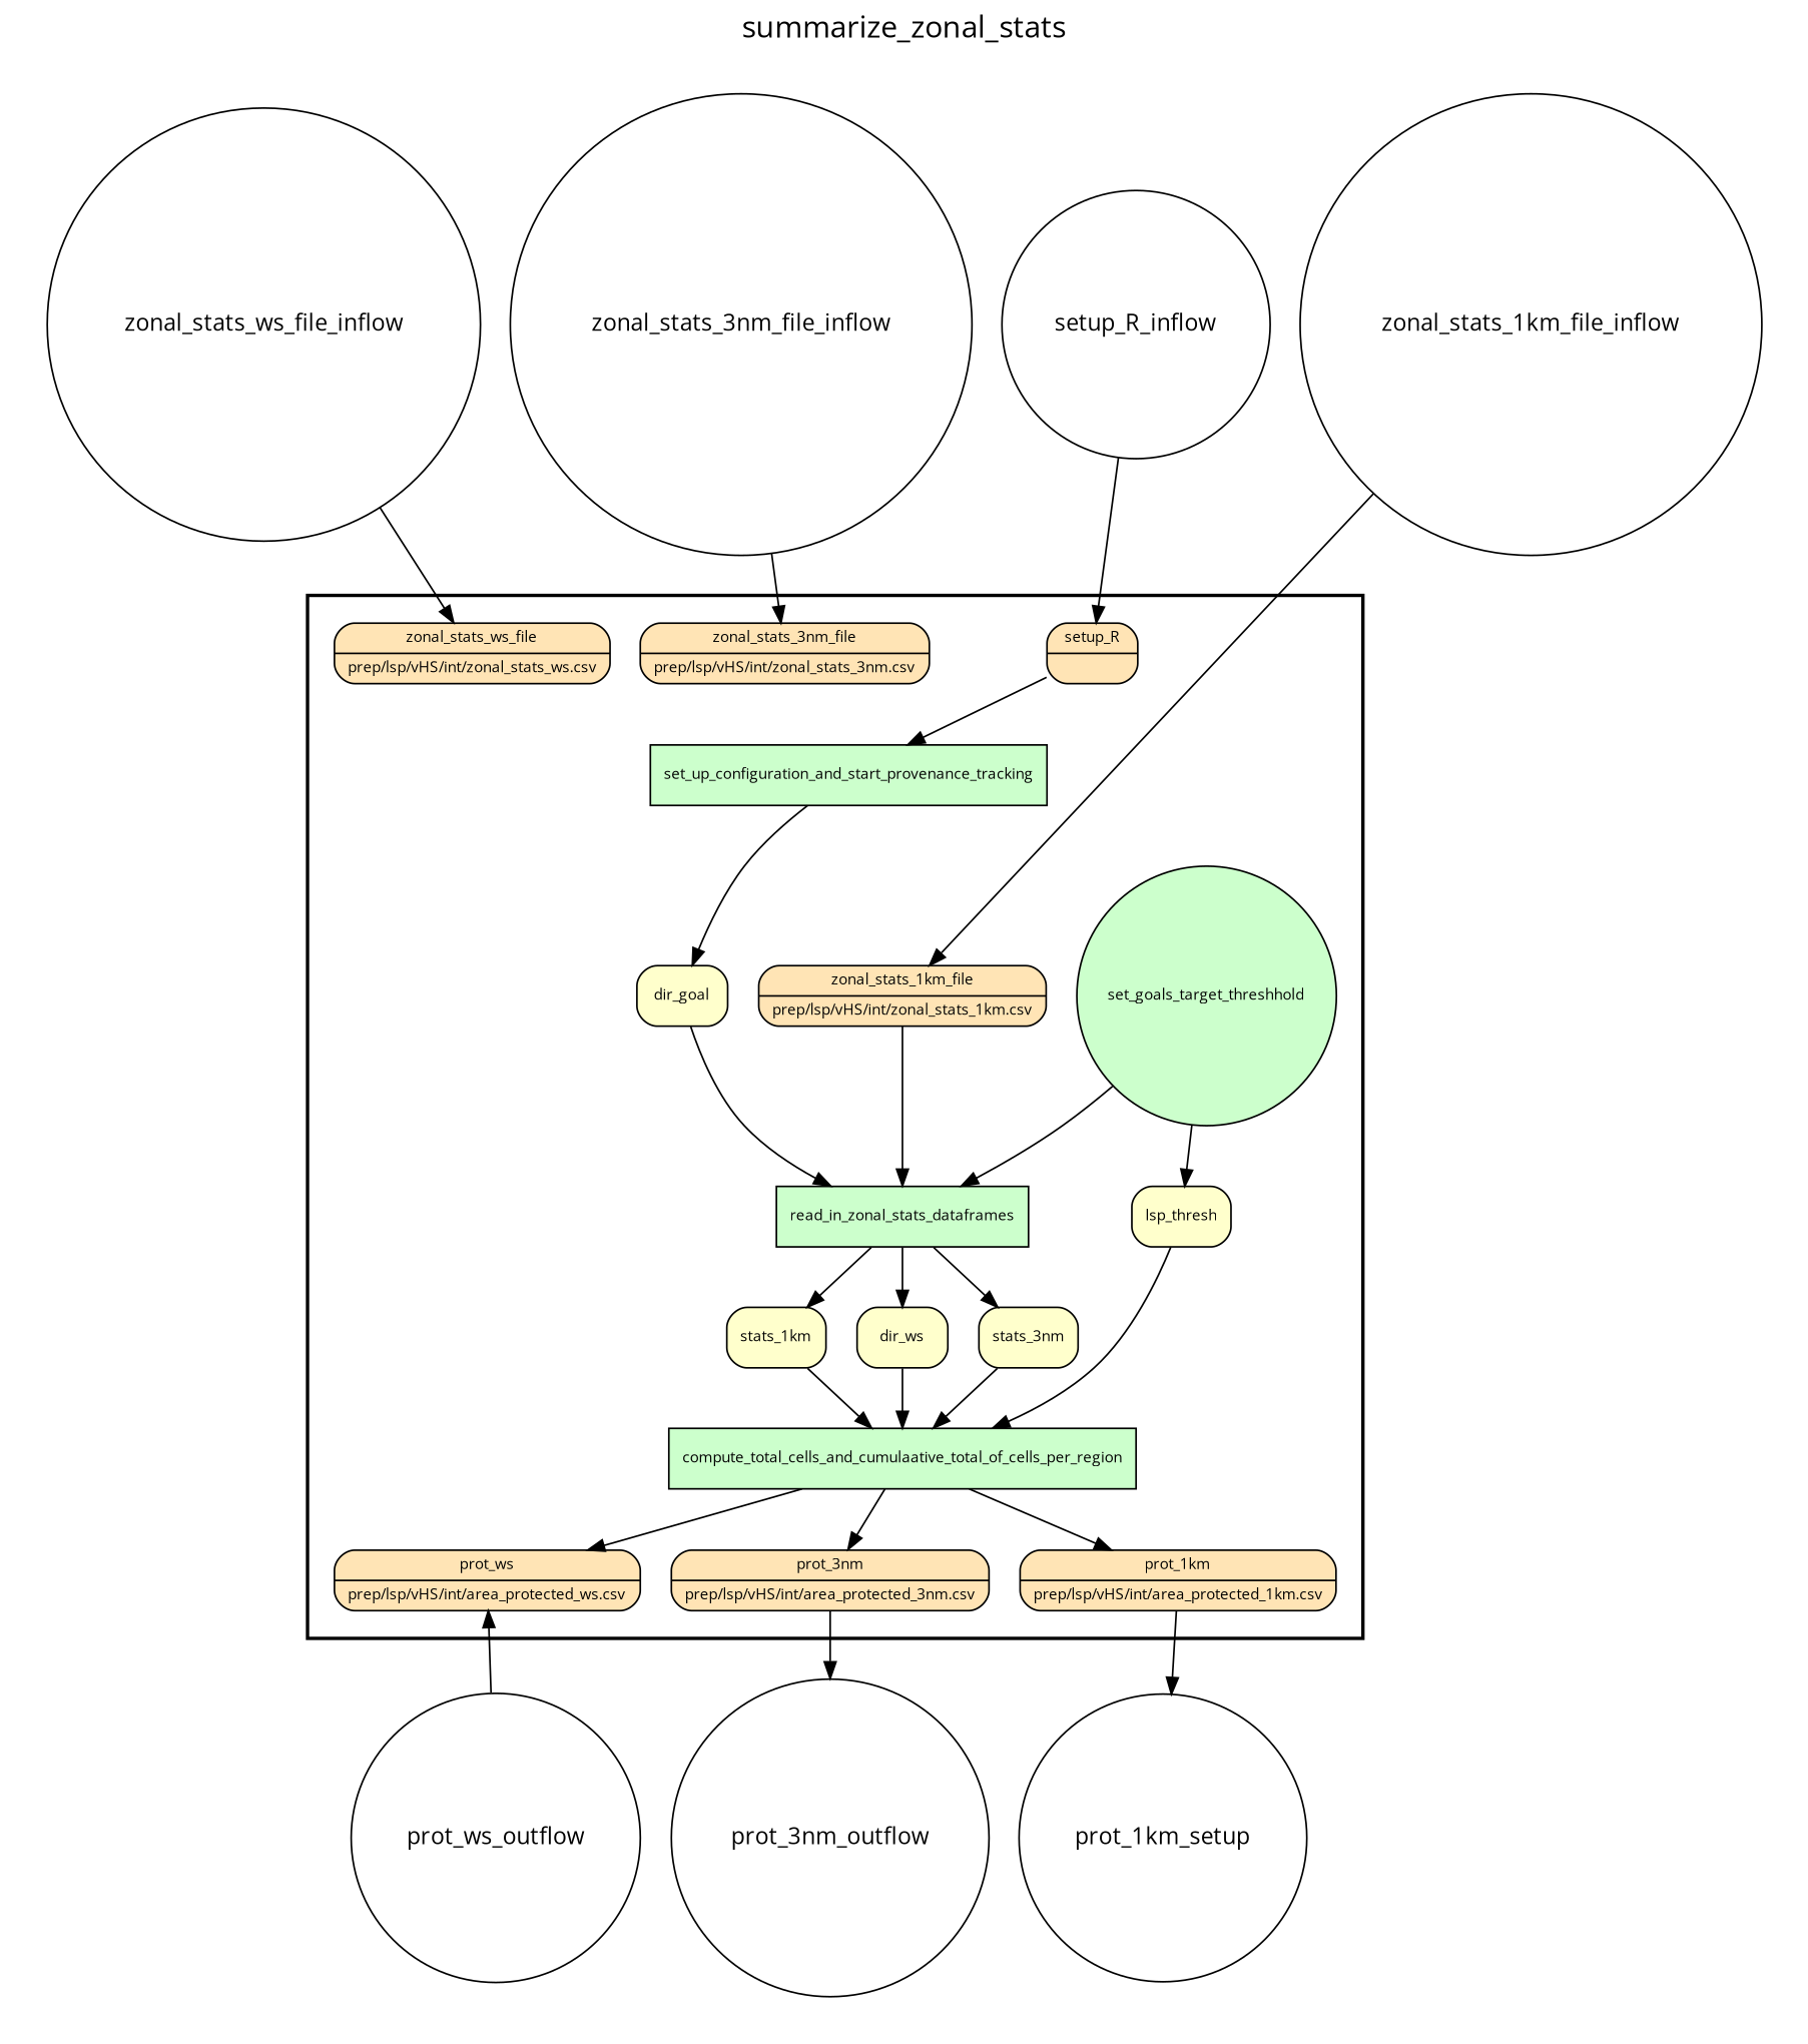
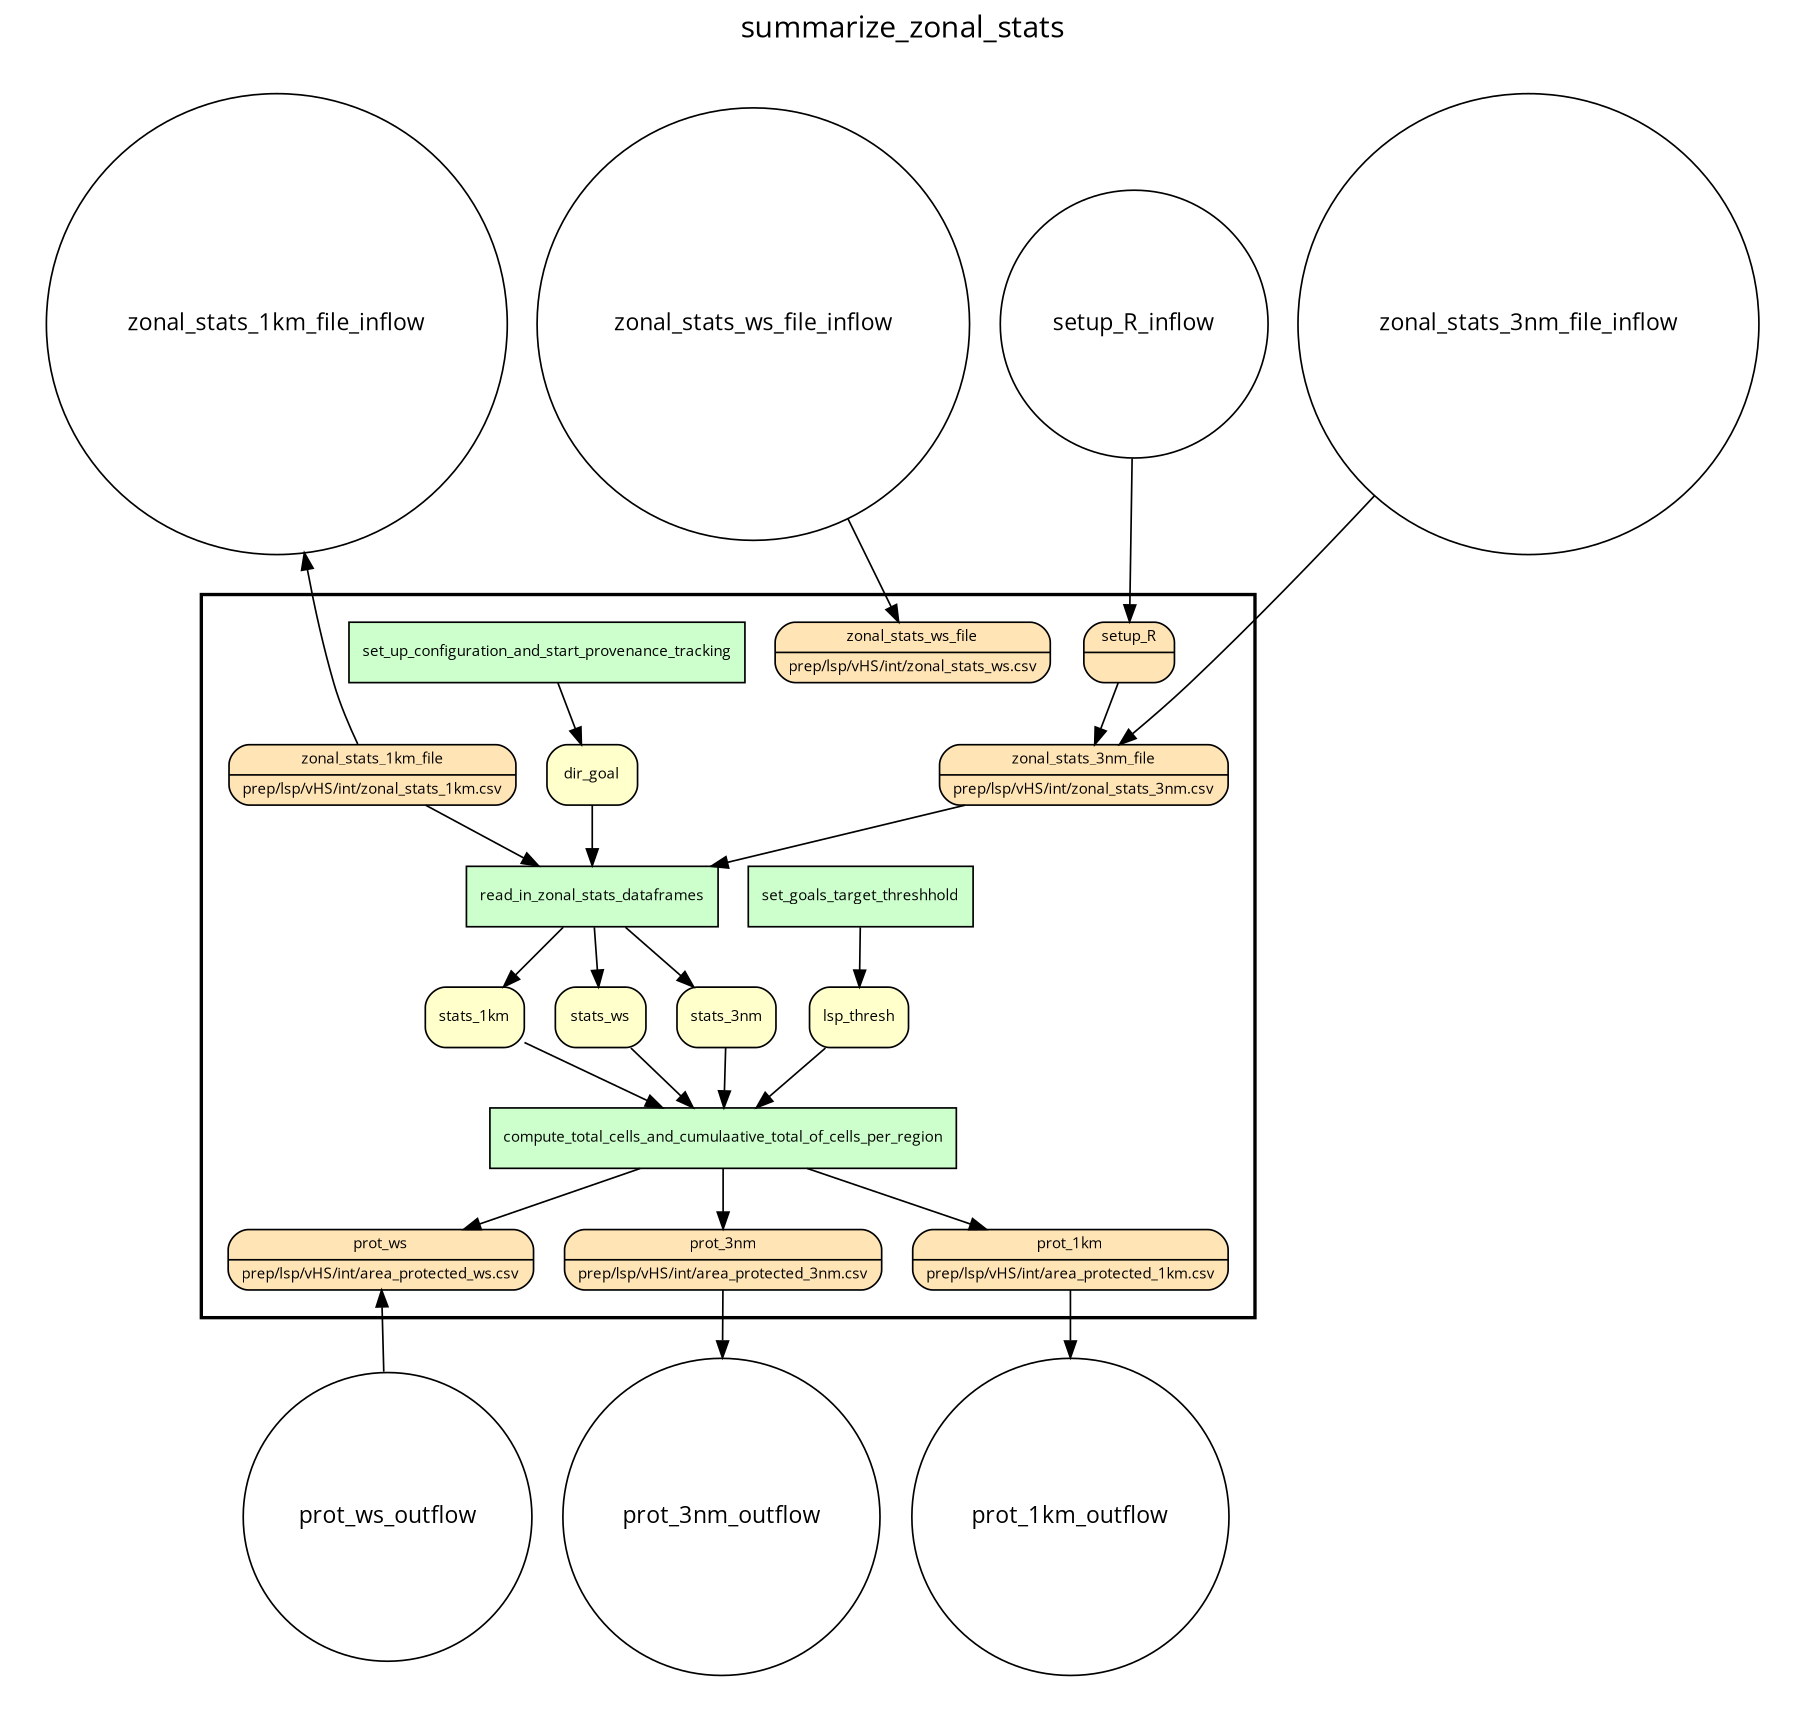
  digraph {
    fontname="Open Sans"
    fontsize=18
    label=summarize_zonal_stats
    labelloc=t
    rankdir=TB
    node [fillcolor="#FFE4B5" fontname="Open Sans" fontsize=9 peripheries=1 shape=box style="rounded,filled"]
    edge [fontname="Open Sans"]
    set_up_configuration_and_start_provenance_tracking [fillcolor="#CCFFCC" style=filled]
    read_in_zonal_stats_dataframes [fillcolor="#CCFFCC" style=filled]
-   set_goals_target_threshhold [fillcolor="#CCFFCC" shape=circle style=filled]
+   set_goals_target_threshhold [fillcolor="#CCFFCC" style=filled]
    compute_total_cells_and_cumulaative_total_of_cells_per_region [fillcolor="#CCFFCC" style=filled]
    n5 [label="{<f0> setup_R |<f1>}" rankdir=LR shape=record]
    n6 [label="{<f0> zonal_stats_3nm_file |<f1>prep/lsp/vHS/int/zonal_stats_3nm.csv\l}" rankdir=LR shape=record]
    n7 [label="{<f0> zonal_stats_1km_file |<f1>prep/lsp/vHS/int/zonal_stats_1km.csv\l}" rankdir=LR shape=record]
    n8 [label="{<f0> zonal_stats_ws_file |<f1>prep/lsp/vHS/int/zonal_stats_ws.csv\l}" rankdir=LR shape=record]
    dir_goal [fillcolor="#FFFFCC"]
    stats_3nm [fillcolor="#FFFFCC"]
    stats_1km [fillcolor="#FFFFCC"]
-   stats_ws [fillcolor="#FFFFCC" label=dir_ws]
+   stats_ws [fillcolor="#FFFFCC"]
    lsp_thresh [fillcolor="#FFFFCC"]
    n14 [label="{<f0> prot_ws |<f1>prep/lsp/vHS/int/area_protected_ws.csv\l}" rankdir=LR shape=record]
    n15 [label="{<f0> prot_3nm |<f1>prep/lsp/vHS/int/area_protected_3nm.csv\l}" rankdir=LR shape=record]
    n16 [label="{<f0> prot_1km |<f1>prep/lsp/vHS/int/area_protected_1km.csv\l}" rankdir=LR shape=record]
    setup_R_inflow [fillcolor="#FFFFFF" shape=circle width=0.2 fontsize="" style=""]
    zonal_stats_3nm_file_inflow [fillcolor="#FFFFFF" shape=circle width=0.2 fontsize="" style=""]
    zonal_stats_1km_file_inflow [fillcolor="#FFFFFF" shape=circle width=0.2 fontsize="" style=""]
    zonal_stats_ws_file_inflow [fillcolor="#FFFFFF" shape=circle width=0.2 fontsize="" style=""]
-   prot_1km_outflow [fillcolor="#FFFFFF" shape=circle width=0.2 label=prot_1km_setup fontsize="" style=""]
+   prot_1km_outflow [fillcolor="#FFFFFF" shape=circle width=0.2 fontsize="" style=""]
    prot_3nm_outflow [fillcolor="#FFFFFF" shape=circle width=0.2 fontsize="" style=""]
    prot_ws_outflow [fillcolor="#FFFFFF" shape=circle width=0.2 fontsize="" style=""]
    subgraph cluster_1 {
      color=black
      label=""
      penwidth=2
      subgraph cluster_2 {
        color=white
        label=""
        penwidth=2
        set_up_configuration_and_start_provenance_tracking
        read_in_zonal_stats_dataframes
        set_goals_target_threshhold
        compute_total_cells_and_cumulaative_total_of_cells_per_region
        n5
        n6
        n7
        n8
        dir_goal
        stats_3nm
        stats_1km
        stats_ws
        lsp_thresh
        n14
        n15
        n16
      }
    }
    subgraph cluster_3 {
      color=white
      label=""
      penwidth=2
      subgraph cluster_4 {
        color=white
        label=""
        penwidth=2
        setup_R_inflow
        zonal_stats_3nm_file_inflow
        zonal_stats_1km_file_inflow
        zonal_stats_ws_file_inflow
      }
    }
    subgraph cluster_5 {
      color=white
      label=""
      penwidth=2
      subgraph cluster_6 {
        color=white
        label=""
        penwidth=2
        prot_1km_outflow
        prot_3nm_outflow
        prot_ws_outflow
      }
    }
    set_up_configuration_and_start_provenance_tracking -> dir_goal
    read_in_zonal_stats_dataframes -> stats_3nm
    read_in_zonal_stats_dataframes -> stats_1km
    read_in_zonal_stats_dataframes -> stats_ws
    set_goals_target_threshhold -> lsp_thresh
    compute_total_cells_and_cumulaative_total_of_cells_per_region -> n14
    compute_total_cells_and_cumulaative_total_of_cells_per_region -> n15
    compute_total_cells_and_cumulaative_total_of_cells_per_region -> n16
-   n5 -> set_up_configuration_and_start_provenance_tracking
-   set_goals_target_threshhold -> read_in_zonal_stats_dataframes
+   n5 -> n6
+   n6 -> read_in_zonal_stats_dataframes
    n7 -> read_in_zonal_stats_dataframes
    dir_goal -> read_in_zonal_stats_dataframes
    stats_3nm -> compute_total_cells_and_cumulaative_total_of_cells_per_region
    stats_1km -> compute_total_cells_and_cumulaative_total_of_cells_per_region
    stats_ws -> compute_total_cells_and_cumulaative_total_of_cells_per_region
    lsp_thresh -> compute_total_cells_and_cumulaative_total_of_cells_per_region
    n15 -> prot_3nm_outflow
    n16 -> prot_1km_outflow
    setup_R_inflow -> n5
    zonal_stats_3nm_file_inflow -> n6
-   zonal_stats_1km_file_inflow -> n7
+   n7 -> zonal_stats_1km_file_inflow
    zonal_stats_ws_file_inflow -> n8
    prot_ws_outflow -> n14
  }
